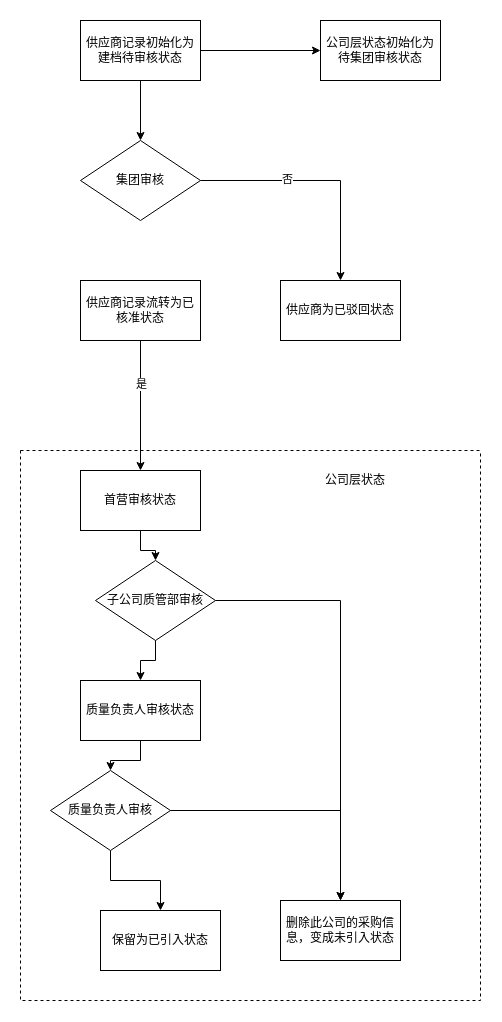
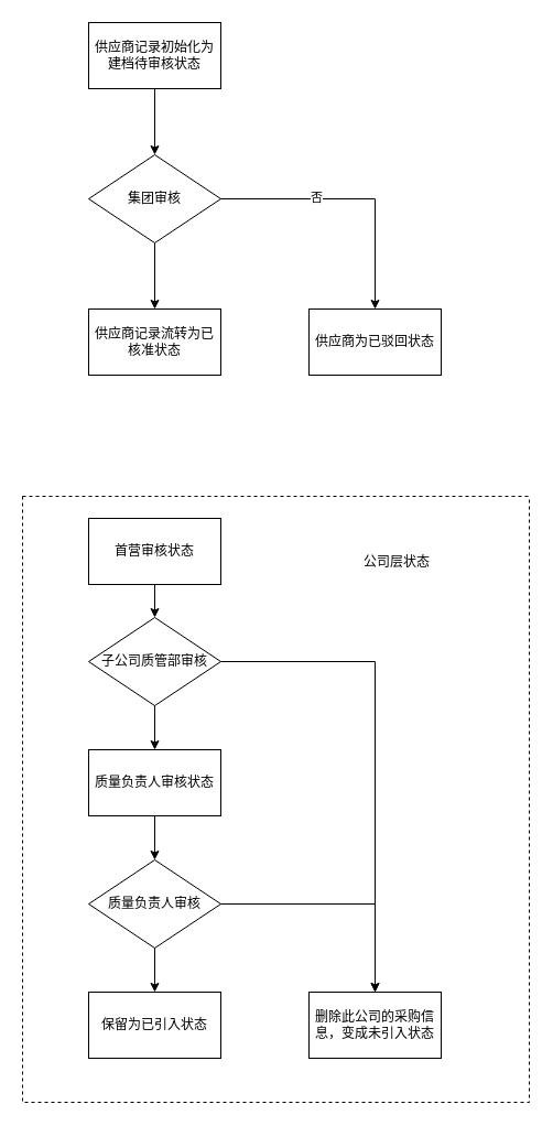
  <mxCell id="0" />
  <mxCell id="1" parent="0" />
  <mxCell id="2" value="" style="edgeStyle=orthogonalEdgeStyle;rounded=0;orthogonalLoop=1;jettySize=auto;html=1;" parent="1" source="4" target="8" edge="1"><mxGeometry relative="1" as="geometry" /></mxCell>
- <mxCell id="3" style="edgeStyle=orthogonalEdgeStyle;rounded=0;orthogonalLoop=1;jettySize=auto;html=1;entryX=0;entryY=0.5;entryDx=0;entryDy=0;" edge="1" parent="1" source="4" target="27"><mxGeometry relative="1" as="geometry" /></mxCell>
  <mxCell id="4" value="供应商记录初始化为建档待审核状态" style="rounded=0;whiteSpace=wrap;html=1;" parent="1" vertex="1"><mxGeometry x="80" y="20" width="120" height="60" as="geometry" /></mxCell>
+ <mxCell id="5" value="" style="edgeStyle=orthogonalEdgeStyle;rounded=0;orthogonalLoop=1;jettySize=auto;html=1;" parent="1" source="8" target="11" edge="1"><mxGeometry relative="1" as="geometry" /></mxCell>
  <mxCell id="6" style="edgeStyle=orthogonalEdgeStyle;rounded=0;orthogonalLoop=1;jettySize=auto;html=1;entryX=0.5;entryY=0;entryDx=0;entryDy=0;" parent="1" source="8" target="26" edge="1"><mxGeometry relative="1" as="geometry" /></mxCell>
  <mxCell id="7" value="否" style="edgeLabel;html=1;align=center;verticalAlign=middle;resizable=0;points=[];" parent="6" vertex="1" connectable="0"><mxGeometry x="-0.283" y="2" relative="1" as="geometry"><mxPoint as="offset" /></mxGeometry></mxCell>
  <mxCell id="8" value="集团审核" style="rhombus;whiteSpace=wrap;html=1;" parent="1" vertex="1"><mxGeometry x="80" y="140" width="120" height="80" as="geometry" /></mxCell>
- <mxCell id="9" style="edgeStyle=orthogonalEdgeStyle;rounded=0;orthogonalLoop=1;jettySize=auto;html=1;" parent="1" source="11" target="19" edge="1"><mxGeometry relative="1" as="geometry" /></mxCell>
- <mxCell id="10" value="是" style="edgeLabel;html=1;align=center;verticalAlign=middle;resizable=0;points=[];" parent="9" vertex="1" connectable="0"><mxGeometry x="-0.339" relative="1" as="geometry"><mxPoint as="offset" /></mxGeometry></mxCell>
  <mxCell id="11" value="供应商记录流转为已核准状态" style="rounded=0;whiteSpace=wrap;html=1;" parent="1" vertex="1"><mxGeometry x="80" y="280" width="120" height="60" as="geometry" /></mxCell>
  <mxCell id="12" value="" style="swimlane;startSize=0;dashed=1;fillColor=none;gradientColor=none;" parent="1" vertex="1"><mxGeometry x="20" y="450" width="460" height="550" as="geometry" /></mxCell>
  <mxCell id="13" style="edgeStyle=orthogonalEdgeStyle;rounded=0;orthogonalLoop=1;jettySize=auto;html=1;entryX=0.5;entryY=0;entryDx=0;entryDy=0;" parent="12" source="15" target="17" edge="1"><mxGeometry relative="1" as="geometry" /></mxCell>
  <mxCell id="14" style="edgeStyle=orthogonalEdgeStyle;rounded=0;orthogonalLoop=1;jettySize=auto;html=1;entryX=0.5;entryY=0;entryDx=0;entryDy=0;" parent="12" source="15" target="24" edge="1"><mxGeometry relative="1" as="geometry" /></mxCell>
- <mxCell id="15" value="子公司质管部审核" style="rhombus;whiteSpace=wrap;html=1;fillColor=none;" parent="12" vertex="1"><mxGeometry x="75" y="110" width="120" height="80" as="geometry" /></mxCell>
+ <mxCell id="15" value="子公司质管部审核" style="rhombus;whiteSpace=wrap;html=1;fillColor=none;" parent="12" vertex="1"><mxGeometry x="60" y="110" width="120" height="80" as="geometry" /></mxCell>
  <mxCell id="16" style="edgeStyle=orthogonalEdgeStyle;rounded=0;orthogonalLoop=1;jettySize=auto;html=1;entryX=0.5;entryY=0;entryDx=0;entryDy=0;" parent="12" source="17" target="22" edge="1"><mxGeometry relative="1" as="geometry" /></mxCell>
  <mxCell id="17" value="质量负责人审核状态" style="rounded=0;whiteSpace=wrap;html=1;" parent="12" vertex="1"><mxGeometry x="60" y="230" width="120" height="60" as="geometry" /></mxCell>
  <mxCell id="18" style="edgeStyle=orthogonalEdgeStyle;rounded=0;orthogonalLoop=1;jettySize=auto;html=1;entryX=0.5;entryY=0;entryDx=0;entryDy=0;" parent="12" source="19" target="15" edge="1"><mxGeometry relative="1" as="geometry" /></mxCell>
  <mxCell id="19" value="首营审核状态" style="rounded=0;whiteSpace=wrap;html=1;" parent="12" vertex="1"><mxGeometry x="60" y="20" width="120" height="60" as="geometry" /></mxCell>
  <mxCell id="20" style="edgeStyle=orthogonalEdgeStyle;rounded=0;orthogonalLoop=1;jettySize=auto;html=1;entryX=0.5;entryY=0;entryDx=0;entryDy=0;" parent="12" source="22" target="23" edge="1"><mxGeometry relative="1" as="geometry" /></mxCell>
  <mxCell id="21" style="edgeStyle=orthogonalEdgeStyle;rounded=0;orthogonalLoop=1;jettySize=auto;html=1;entryX=0.5;entryY=0;entryDx=0;entryDy=0;" parent="12" source="22" target="24" edge="1"><mxGeometry relative="1" as="geometry" /></mxCell>
- <mxCell id="22" value="质量负责人审核" style="rhombus;whiteSpace=wrap;html=1;fillColor=none;gradientColor=none;" parent="12" vertex="1"><mxGeometry x="30" y="320" width="120" height="80" as="geometry" /></mxCell>
- <mxCell id="23" value="保留为已引入状态" style="rounded=0;whiteSpace=wrap;html=1;fillColor=none;gradientColor=none;" parent="12" vertex="1"><mxGeometry x="80" y="460" width="120" height="60" as="geometry" /></mxCell>
+ <mxCell id="22" value="质量负责人审核" style="rhombus;whiteSpace=wrap;html=1;fillColor=none;gradientColor=none;" parent="12" vertex="1"><mxGeometry x="60" y="330" width="120" height="80" as="geometry" /></mxCell>
+ <mxCell id="23" value="保留为已引入状态" style="rounded=0;whiteSpace=wrap;html=1;fillColor=none;gradientColor=none;" parent="12" vertex="1"><mxGeometry x="60" y="450" width="120" height="60" as="geometry" /></mxCell>
  <mxCell id="24" value="删除此公司的采购信息，变成未引入状态" style="rounded=0;whiteSpace=wrap;html=1;fillColor=none;gradientColor=none;" parent="12" vertex="1"><mxGeometry x="260" y="450" width="120" height="60" as="geometry" /></mxCell>
- <mxCell id="25" value="公司层状态" style="text;html=1;strokeColor=none;fillColor=none;align=center;verticalAlign=middle;whiteSpace=wrap;rounded=0;" parent="12" vertex="1"><mxGeometry x="250" y="20" width="170" height="20" as="geometry" /></mxCell>
+ <mxCell id="25" value="公司层状态" style="text;html=1;strokeColor=none;fillColor=none;align=center;verticalAlign=middle;whiteSpace=wrap;rounded=0;" parent="12" vertex="1"><mxGeometry x="255" y="50" width="170" height="20" as="geometry" /></mxCell>
  <mxCell id="26" value="供应商为已驳回状态" style="rounded=0;whiteSpace=wrap;html=1;fillColor=none;gradientColor=none;" parent="1" vertex="1"><mxGeometry x="280" y="280" width="120" height="60" as="geometry" /></mxCell>
- <mxCell id="27" value="公司层状态初始化为待集团审核状态" style="rounded=0;whiteSpace=wrap;html=1;" vertex="1" parent="1"><mxGeometry x="320" y="20" width="120" height="60" as="geometry" /></mxCell>
